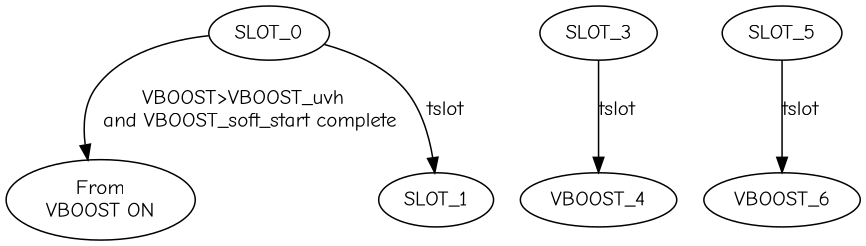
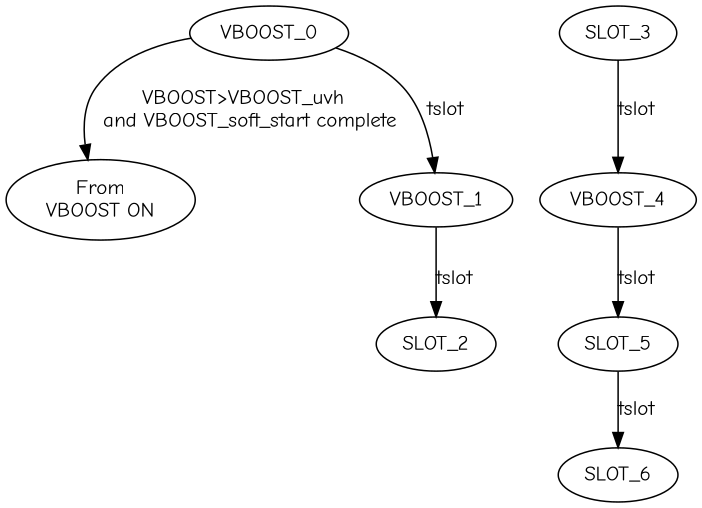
  digraph {
    fontname="Comic Neue"
    node [fontname="Comic Neue"]
    edge [fontname="Comic Neue"]
    n1 [label="From\nVBOOST ON"]
-   n2 [label=SLOT_0]
-   n3 [label=SLOT_1]
+   n2 [label=VBOOST_0]
+   n3 [label=VBOOST_1]
+   n4 [label=SLOT_2]
    n5 [label=SLOT_3]
    n6 [label=VBOOST_4]
    n7 [label=SLOT_5]
-   n8 [label=VBOOST_6]
+   n8 [label=SLOT_6]
    n2 -> n1 [label="VBOOST>VBOOST_uvh \n and VBOOST_soft_start complete"]
    n2 -> n3 [label=tslot]
+   n3 -> n4 [label=tslot]
    n5 -> n6 [label=tslot]
+   n6 -> n7 [label=tslot]
    n7 -> n8 [label=tslot]
  }
